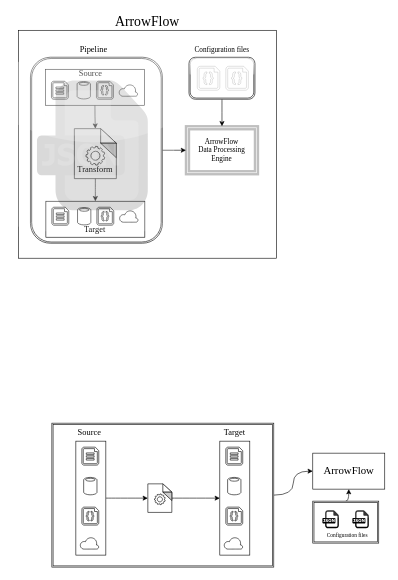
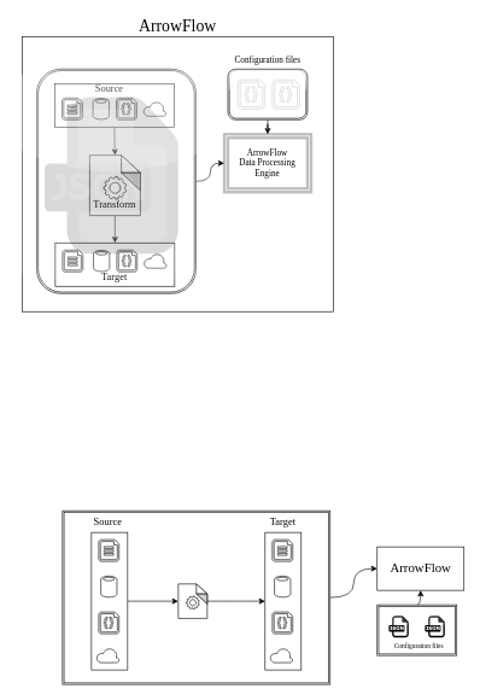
  <mxCell id="0" />
  <mxCell id="1" parent="0" />
  <mxCell id="2" value="" style="rounded=0;whiteSpace=wrap;html=1;fontFamily=Comic Sans MS;fontSize=12;strokeWidth=1;" vertex="1" parent="1"><mxGeometry x="30" y="50" width="430" height="380" as="geometry" /></mxCell>
  <mxCell id="3" value="" style="edgeStyle=orthogonalEdgeStyle;rounded=0;orthogonalLoop=1;jettySize=auto;html=1;fontFamily=Comic Sans MS;fontSize=9;endArrow=classic;endFill=1;curved=1;" edge="1" parent="1" source="4" target="48"><mxGeometry relative="1" as="geometry" /></mxCell>
  <mxCell id="4" value="" style="shape=ext;double=1;rounded=1;whiteSpace=wrap;html=1;" vertex="1" parent="1"><mxGeometry x="50" y="95" width="220" height="310" as="geometry" /></mxCell>
  <mxCell id="5" value="" style="edgeStyle=orthogonalEdgeStyle;rounded=0;orthogonalLoop=1;jettySize=auto;html=1;endArrow=classic;endFill=1;curved=1;" edge="1" parent="1" source="6" target="20"><mxGeometry relative="1" as="geometry" /></mxCell>
  <mxCell id="6" value="" style="shape=ext;double=1;rounded=0;whiteSpace=wrap;html=1;" vertex="1" parent="1"><mxGeometry x="85.7" y="705" width="370" height="240" as="geometry" /></mxCell>
  <mxCell id="7" value="" style="edgeStyle=orthogonalEdgeStyle;rounded=0;orthogonalLoop=1;jettySize=auto;html=1;curved=1;" edge="1" parent="1" source="8" target="14"><mxGeometry relative="1" as="geometry" /></mxCell>
  <mxCell id="8" value="" style="rounded=0;whiteSpace=wrap;html=1;" vertex="1" parent="1"><mxGeometry x="125.7" y="735" width="50" height="190" as="geometry" /></mxCell>
  <mxCell id="9" value="" style="aspect=fixed;pointerEvents=1;shadow=0;dashed=0;html=1;labelPosition=center;verticalLabelPosition=bottom;verticalAlign=top;align=center;shape=mxgraph.azure.file;rounded=0;" vertex="1" parent="1"><mxGeometry x="135.7" y="745" width="28.2" height="30" as="geometry" /></mxCell>
  <mxCell id="10" value="" style="aspect=fixed;pointerEvents=1;shadow=0;dashed=0;html=1;labelPosition=center;verticalLabelPosition=bottom;verticalAlign=top;align=center;shape=mxgraph.mscae.enterprise.database_generic;rounded=0;" vertex="1" parent="1"><mxGeometry x="138.7" y="795" width="22.2" height="30" as="geometry" /></mxCell>
  <mxCell id="11" value="" style="aspect=fixed;pointerEvents=1;shadow=0;dashed=0;html=1;labelPosition=center;verticalLabelPosition=bottom;verticalAlign=top;align=center;shape=mxgraph.azure.cloud;rounded=0;" vertex="1" parent="1"><mxGeometry x="132.65" y="895" width="31.25" height="20" as="geometry" /></mxCell>
  <mxCell id="12" value="" style="aspect=fixed;pointerEvents=1;shadow=0;dashed=0;html=1;labelPosition=center;verticalLabelPosition=bottom;verticalAlign=top;align=center;shape=mxgraph.azure.code_file;rounded=0;" vertex="1" parent="1"><mxGeometry x="135.7" y="845" width="28.2" height="30" as="geometry" /></mxCell>
  <mxCell id="13" value="" style="edgeStyle=orthogonalEdgeStyle;rounded=0;orthogonalLoop=1;jettySize=auto;html=1;entryX=0;entryY=0.5;entryDx=0;entryDy=0;curved=1;" edge="1" parent="1" source="14" target="15"><mxGeometry relative="1" as="geometry" /></mxCell>
  <mxCell id="14" value="" style="html=1;aspect=fixed;shadow=0;align=center;verticalAlign=top;shape=mxgraph.gcp2.process;rounded=0;" vertex="1" parent="1"><mxGeometry x="245.7" y="806.19" width="40" height="47.62" as="geometry" /></mxCell>
  <mxCell id="15" value="" style="rounded=0;whiteSpace=wrap;html=1;" vertex="1" parent="1"><mxGeometry x="365.7" y="735" width="50" height="190" as="geometry" /></mxCell>
  <mxCell id="16" value="" style="aspect=fixed;pointerEvents=1;shadow=0;dashed=0;html=1;labelPosition=center;verticalLabelPosition=bottom;verticalAlign=top;align=center;shape=mxgraph.azure.file;rounded=0;" vertex="1" parent="1"><mxGeometry x="375.7" y="745" width="28.2" height="30" as="geometry" /></mxCell>
  <mxCell id="17" value="" style="aspect=fixed;pointerEvents=1;shadow=0;dashed=0;html=1;labelPosition=center;verticalLabelPosition=bottom;verticalAlign=top;align=center;shape=mxgraph.mscae.enterprise.database_generic;rounded=0;" vertex="1" parent="1"><mxGeometry x="378.7" y="795" width="22.2" height="30" as="geometry" /></mxCell>
  <mxCell id="18" value="" style="aspect=fixed;pointerEvents=1;shadow=0;dashed=0;html=1;labelPosition=center;verticalLabelPosition=bottom;verticalAlign=top;align=center;shape=mxgraph.azure.cloud;rounded=0;" vertex="1" parent="1"><mxGeometry x="372.65" y="895" width="31.25" height="20" as="geometry" /></mxCell>
  <mxCell id="19" value="" style="aspect=fixed;pointerEvents=1;shadow=0;dashed=0;html=1;labelPosition=center;verticalLabelPosition=bottom;verticalAlign=top;align=center;shape=mxgraph.azure.code_file;rounded=0;" vertex="1" parent="1"><mxGeometry x="375.7" y="845" width="28.2" height="30" as="geometry" /></mxCell>
  <mxCell id="20" value="&lt;font style=&quot;font-size: 18px;&quot; face=&quot;Comic Sans MS&quot;&gt;ArrowFlow&lt;/font&gt;" style="rounded=0;whiteSpace=wrap;html=1;" vertex="1" parent="1"><mxGeometry x="520.7" y="755" width="120" height="60" as="geometry" /></mxCell>
  <mxCell id="21" style="edgeStyle=orthogonalEdgeStyle;rounded=0;orthogonalLoop=1;jettySize=auto;html=1;exitX=0.5;exitY=0;exitDx=0;exitDy=0;entryX=0.5;entryY=1;entryDx=0;entryDy=0;fontFamily=Comic Sans MS;fontSize=9;endArrow=classic;endFill=1;curved=1;" edge="1" parent="1" source="22" target="20"><mxGeometry relative="1" as="geometry" /></mxCell>
  <mxCell id="22" value="" style="shape=ext;double=1;rounded=0;whiteSpace=wrap;html=1;" vertex="1" parent="1"><mxGeometry x="520.7" y="835" width="110" height="70" as="geometry" /></mxCell>
  <mxCell id="23" value="" style="dashed=0;outlineConnect=0;html=1;align=center;labelPosition=center;verticalLabelPosition=bottom;verticalAlign=top;shape=mxgraph.webicons.json;rounded=0;" vertex="1" parent="1"><mxGeometry x="530.7" y="845" width="40" height="40" as="geometry" /></mxCell>
  <mxCell id="24" value="&lt;p style=&quot;line-height: 1.4;&quot;&gt;&lt;font style=&quot;font-size: 9px;&quot;&gt;Configuration files&lt;/font&gt;&lt;/p&gt;" style="text;html=1;strokeColor=none;fillColor=none;align=center;verticalAlign=middle;whiteSpace=wrap;rounded=0;fontFamily=Comic Sans MS;fontSize=18;" vertex="1" parent="1"><mxGeometry x="515.7" y="885" width="125" height="10" as="geometry" /></mxCell>
  <mxCell id="25" value="&lt;p style=&quot;line-height: 1.4;&quot;&gt;&lt;font style=&quot;font-size: 14px;&quot;&gt;Source&lt;/font&gt;&lt;/p&gt;" style="text;html=1;strokeColor=none;fillColor=none;align=center;verticalAlign=middle;whiteSpace=wrap;rounded=0;fontFamily=Comic Sans MS;fontSize=18;" vertex="1" parent="1"><mxGeometry x="100.7" y="705" width="95" height="30" as="geometry" /></mxCell>
  <mxCell id="26" value="&lt;p style=&quot;line-height: 1.4;&quot;&gt;&lt;font style=&quot;font-size: 14px;&quot;&gt;Target&lt;/font&gt;&lt;/p&gt;" style="text;html=1;strokeColor=none;fillColor=none;align=center;verticalAlign=middle;whiteSpace=wrap;rounded=0;fontFamily=Comic Sans MS;fontSize=18;" vertex="1" parent="1"><mxGeometry x="343.2" y="705" width="95" height="30" as="geometry" /></mxCell>
  <mxCell id="27" value="" style="dashed=0;outlineConnect=0;html=1;align=center;labelPosition=center;verticalLabelPosition=bottom;verticalAlign=top;shape=mxgraph.webicons.json;rounded=0;" vertex="1" parent="1"><mxGeometry x="580.7" y="845" width="40" height="40" as="geometry" /></mxCell>
  <mxCell id="28" value="" style="edgeStyle=orthogonalEdgeStyle;rounded=0;orthogonalLoop=1;jettySize=auto;html=1;fontFamily=Comic Sans MS;fontSize=9;endArrow=classic;endFill=1;curved=1;" edge="1" parent="1" source="29" target="35"><mxGeometry relative="1" as="geometry" /></mxCell>
  <mxCell id="29" value="" style="rounded=0;whiteSpace=wrap;html=1;" vertex="1" parent="1"><mxGeometry x="75" y="115" width="165" height="60" as="geometry" /></mxCell>
  <mxCell id="30" value="" style="aspect=fixed;pointerEvents=1;shadow=0;dashed=0;html=1;labelPosition=center;verticalLabelPosition=bottom;verticalAlign=top;align=center;shape=mxgraph.azure.file;rounded=0;" vertex="1" parent="1"><mxGeometry x="85" y="135" width="28.2" height="30" as="geometry" /></mxCell>
  <mxCell id="31" value="" style="aspect=fixed;pointerEvents=1;shadow=0;dashed=0;html=1;labelPosition=center;verticalLabelPosition=bottom;verticalAlign=top;align=center;shape=mxgraph.mscae.enterprise.database_generic;rounded=0;" vertex="1" parent="1"><mxGeometry x="127.8" y="135" width="22.2" height="30" as="geometry" /></mxCell>
  <mxCell id="32" value="" style="aspect=fixed;pointerEvents=1;shadow=0;dashed=0;html=1;labelPosition=center;verticalLabelPosition=bottom;verticalAlign=top;align=center;shape=mxgraph.azure.cloud;rounded=0;" vertex="1" parent="1"><mxGeometry x="197.5" y="140" width="31.25" height="20" as="geometry" /></mxCell>
  <mxCell id="33" value="" style="aspect=fixed;pointerEvents=1;shadow=0;dashed=0;html=1;labelPosition=center;verticalLabelPosition=bottom;verticalAlign=top;align=center;shape=mxgraph.azure.code_file;rounded=0;" vertex="1" parent="1"><mxGeometry x="160" y="135" width="28.2" height="30" as="geometry" /></mxCell>
  <mxCell id="34" value="&lt;p style=&quot;line-height: 1.4;&quot;&gt;&lt;font style=&quot;font-size: 14px;&quot;&gt;Source&lt;/font&gt;&lt;/p&gt;" style="text;html=1;strokeColor=none;fillColor=none;align=center;verticalAlign=middle;whiteSpace=wrap;rounded=0;fontFamily=Comic Sans MS;fontSize=18;" vertex="1" parent="1"><mxGeometry x="102.5" width="95" height="30" as="geometry" y="105" /></mxCell>
  <mxCell id="35" value="" style="html=1;aspect=fixed;shadow=0;align=center;verticalAlign=top;shape=mxgraph.gcp2.process;rounded=0;" vertex="1" parent="1"><mxGeometry x="123.2" y="213.98" width="70" height="83.34" as="geometry" /></mxCell>
  <mxCell id="36" value="" style="edgeStyle=orthogonalEdgeStyle;rounded=0;orthogonalLoop=1;jettySize=auto;html=1;fontFamily=Comic Sans MS;fontSize=9;endArrow=classic;endFill=1;entryX=0.5;entryY=0;entryDx=0;entryDy=0;curved=1;" edge="1" parent="1" source="35" target="37"><mxGeometry relative="1" as="geometry" /></mxCell>
  <mxCell id="37" value="" style="rounded=0;whiteSpace=wrap;html=1;" vertex="1" parent="1"><mxGeometry x="75.7" y="335" width="165" height="60" as="geometry" /></mxCell>
  <mxCell id="38" value="" style="aspect=fixed;pointerEvents=1;shadow=0;dashed=0;html=1;labelPosition=center;verticalLabelPosition=bottom;verticalAlign=top;align=center;shape=mxgraph.azure.file;rounded=0;" vertex="1" parent="1"><mxGeometry x="85.7" y="345" width="28.2" height="30" as="geometry" /></mxCell>
  <mxCell id="39" value="" style="aspect=fixed;pointerEvents=1;shadow=0;dashed=0;html=1;labelPosition=center;verticalLabelPosition=bottom;verticalAlign=top;align=center;shape=mxgraph.mscae.enterprise.database_generic;rounded=0;" vertex="1" parent="1"><mxGeometry x="128.5" y="345" width="22.2" height="30" as="geometry" /></mxCell>
  <mxCell id="40" value="" style="aspect=fixed;pointerEvents=1;shadow=0;dashed=0;html=1;labelPosition=center;verticalLabelPosition=bottom;verticalAlign=top;align=center;shape=mxgraph.azure.cloud;rounded=0;" vertex="1" parent="1"><mxGeometry x="198.2" y="350" width="31.25" height="20" as="geometry" /></mxCell>
  <mxCell id="41" value="" style="aspect=fixed;pointerEvents=1;shadow=0;dashed=0;html=1;labelPosition=center;verticalLabelPosition=bottom;verticalAlign=top;align=center;shape=mxgraph.azure.code_file;rounded=0;" vertex="1" parent="1"><mxGeometry x="160.7" y="345" width="28.2" height="30" as="geometry" /></mxCell>
  <mxCell id="42" value="&lt;p style=&quot;line-height: 1.4;&quot;&gt;&lt;font style=&quot;font-size: 14px;&quot;&gt;Target&lt;/font&gt;&lt;/p&gt;" style="text;html=1;strokeColor=none;fillColor=none;align=center;verticalAlign=middle;whiteSpace=wrap;rounded=0;fontFamily=Comic Sans MS;fontSize=18;" vertex="1" parent="1"><mxGeometry x="110" y="365" width="95" height="30" as="geometry" /></mxCell>
  <mxCell id="43" value="&lt;p style=&quot;line-height: 1.4;&quot;&gt;&lt;font style=&quot;font-size: 14px;&quot;&gt;Transform&lt;/font&gt;&lt;/p&gt;" style="text;html=1;strokeColor=none;fillColor=none;align=center;verticalAlign=middle;whiteSpace=wrap;rounded=0;fontFamily=Comic Sans MS;fontSize=18;" vertex="1" parent="1"><mxGeometry x="138.2" y="275" width="40" height="11.55" as="geometry" /></mxCell>
  <mxCell id="44" value="" style="edgeStyle=orthogonalEdgeStyle;rounded=0;orthogonalLoop=1;jettySize=auto;html=1;fontFamily=Comic Sans MS;fontSize=12;endArrow=classic;endFill=1;curved=1;" edge="1" parent="1" source="45" target="48"><mxGeometry relative="1" as="geometry" /></mxCell>
  <mxCell id="45" value="" style="shape=ext;double=1;rounded=1;whiteSpace=wrap;html=1;glass=1;" vertex="1" parent="1"><mxGeometry x="314.3" y="95" width="110" height="70" as="geometry" /></mxCell>
  <mxCell id="46" value="&lt;p style=&quot;line-height: 1.4;&quot;&gt;&lt;font style=&quot;font-size: 12px;&quot;&gt;Configuration files&lt;/font&gt;&lt;/p&gt;" style="text;html=1;strokeColor=none;fillColor=none;align=center;verticalAlign=middle;whiteSpace=wrap;rounded=0;fontFamily=Comic Sans MS;fontSize=18;" vertex="1" parent="1"><mxGeometry x="306.8" y="75" width="125" height="10" as="geometry" /></mxCell>
- <mxCell id="47" value="&lt;p style=&quot;line-height: 1.4;&quot;&gt;&lt;font style=&quot;font-size: 14px;&quot;&gt;Pipeline&lt;/font&gt;&lt;/p&gt;" style="text;html=1;strokeColor=none;fillColor=none;align=center;verticalAlign=middle;whiteSpace=wrap;rounded=0;fontFamily=Comic Sans MS;fontSize=18;" vertex="1" parent="1"><mxGeometry x="107.5" y="65" width="95" height="30" as="geometry" /></mxCell>
- <mxCell id="48" value="&lt;font style=&quot;font-size: 12px;&quot;&gt;ArrowFlow &lt;br&gt;Data Processing Engine&lt;/font&gt;" style="shape=ext;double=1;rounded=0;whiteSpace=wrap;html=1;fontFamily=Comic Sans MS;fontSize=9;opacity=25;strokeWidth=4;" vertex="1" parent="1"><mxGeometry x="309.3" y="210" width="120" height="80" as="geometry" /></mxCell>
+ <mxCell id="48" value="&lt;font style=&quot;font-size: 12px;&quot;&gt;ArrowFlow &lt;br&gt;Data Processing Engine&lt;/font&gt;" style="shape=ext;double=1;rounded=0;whiteSpace=wrap;html=1;fontFamily=Comic Sans MS;fontSize=9;opacity=25;strokeWidth=4;" vertex="1" parent="1"><mxGeometry x="309.3" y="185" width="120" height="80" as="geometry" /></mxCell>
  <mxCell id="49" value="" style="outlineConnect=0;html=1;align=center;labelPosition=center;verticalLabelPosition=bottom;verticalAlign=top;shape=mxgraph.webicons.json;dashed=1;dashPattern=1 1;opacity=15;rounded=0;" vertex="1" parent="1"><mxGeometry y="95" width="270" height="290" as="geometry" x="20" /></mxCell>
  <mxCell id="50" value="" style="aspect=fixed;pointerEvents=1;shadow=0;dashed=0;html=1;labelPosition=center;verticalLabelPosition=bottom;verticalAlign=top;align=center;shape=mxgraph.azure.code_file;dashPattern=1 1;fontFamily=Helvetica;fontSize=52;opacity=20;rounded=0;" vertex="1" parent="1"><mxGeometry x="328.1" y="110" width="37.6" height="40" as="geometry" /></mxCell>
  <mxCell id="51" value="" style="aspect=fixed;pointerEvents=1;shadow=0;dashed=0;html=1;labelPosition=center;verticalLabelPosition=bottom;verticalAlign=top;align=center;shape=mxgraph.azure.code_file;dashPattern=1 1;fontFamily=Helvetica;fontSize=52;opacity=20;rounded=0;" vertex="1" parent="1"><mxGeometry x="375.7" y="110" width="37.6" height="40" as="geometry" /></mxCell>
  <mxCell id="52" value="ArrowFlow" style="text;html=1;strokeColor=none;fillColor=none;align=center;verticalAlign=middle;whiteSpace=wrap;rounded=0;sketch=0;opacity=15;strokeWidth=2;fontSize=23;fontFamily=Comic Sans MS;" vertex="1" parent="1"><mxGeometry x="215" y="20" width="60" height="30" as="geometry" /></mxCell>
